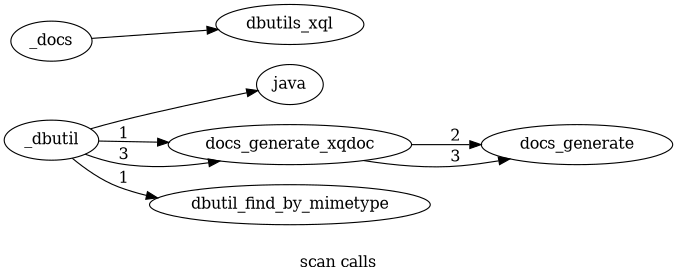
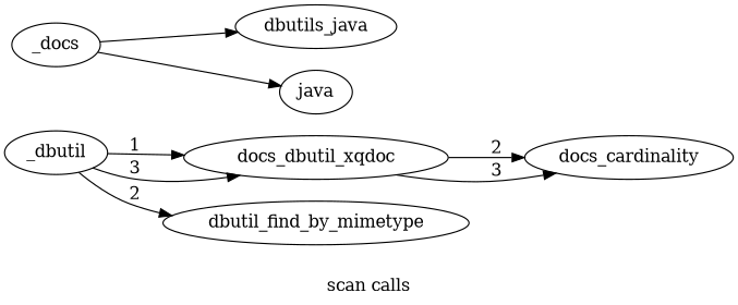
  digraph {
    label="scan calls"
    rankdir=LR
    n1 [label=_docs]
-   dbutils_xql
+   dbutils_xql [label=dbutils_java]
    java
    n4 [label=_dbutil]
-   docs_generate_xqdoc
+   docs_generate_xqdoc [label=docs_dbutil_xqdoc]
    dbutil_find_by_mimetype
-   docs_cardinality [label=docs_generate]
+   docs_cardinality
    n1 -> dbutils_xql
-   n4 -> java [headport=org_exist_xquery_functions_inspect_InspectionModule]
+   n1 -> java [headport=org_exist_xquery_functions_inspect_InspectionModule]
    n4 -> docs_generate_xqdoc [label=1]
    n4 -> docs_generate_xqdoc [label=3]
-   n4 -> dbutil_find_by_mimetype [label=1]
+   n4 -> dbutil_find_by_mimetype [label=2]
    docs_generate_xqdoc -> docs_cardinality [label=2]
    docs_generate_xqdoc -> docs_cardinality [label=3]
  }
